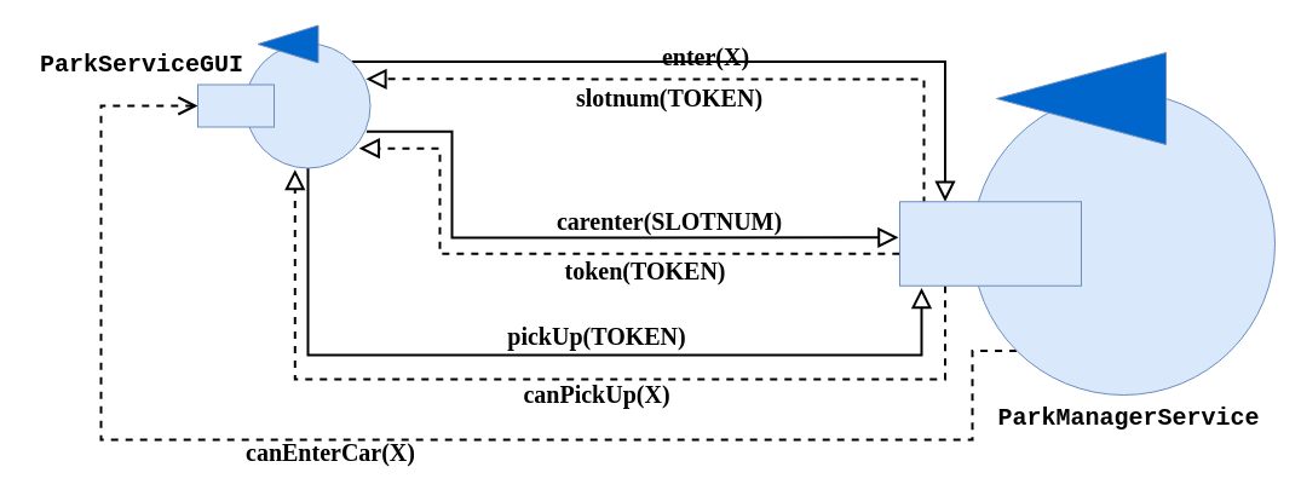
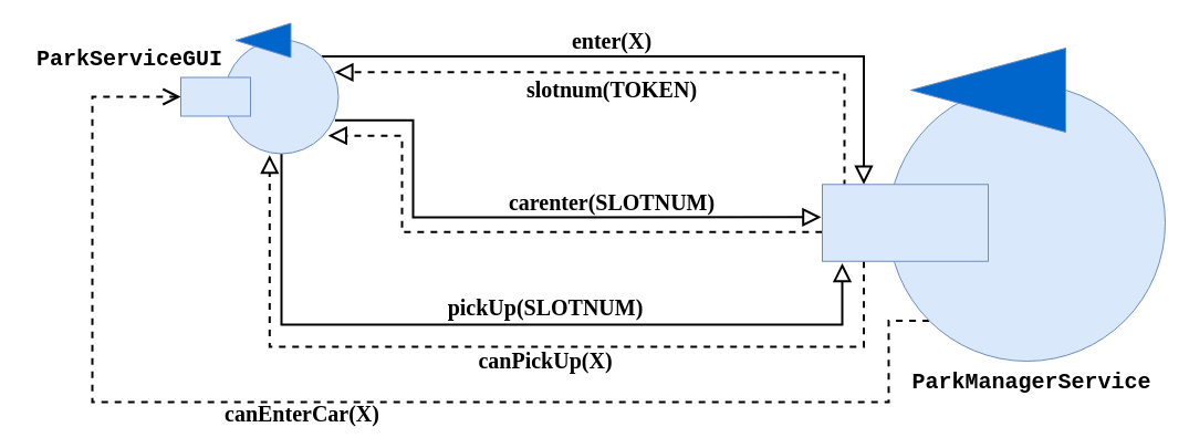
  <mxCell id="0" />
  <mxCell id="1" parent="0" />
  <mxCell id="2" style="edgeStyle=orthogonalEdgeStyle;rounded=0;orthogonalLoop=1;jettySize=auto;html=1;exitX=0;exitY=1;exitDx=0;exitDy=0;entryX=0;entryY=0.5;entryDx=0;entryDy=0;dashed=1;strokeWidth=2;endArrow=open;endFill=0;endSize=12;" edge="1" parent="1" source="3" target="12"><mxGeometry relative="1" as="geometry"><Array as="points"><mxPoint x="803" y="289" /><mxPoint x="803" y="363" /><mxPoint x="83" y="363" /><mxPoint x="83" y="87" /></Array></mxGeometry></mxCell>
  <mxCell id="3" value="" style="ellipse;whiteSpace=wrap;html=1;aspect=fixed;fillColor=#dae8fc;fontStyle=1;fontFamily=Courier New;fontSize=20;strokeColor=#6c8ebf;" parent="1" vertex="1"><mxGeometry x="803" y="76" width="250" height="250" as="geometry" /></mxCell>
  <mxCell id="4" value="" style="triangle;whiteSpace=wrap;html=1;rotation=-180;strokeColor=#6C8EBF;fillColor=#0066CC;" parent="1" vertex="1"><mxGeometry x="823" y="43" width="140" height="76" as="geometry" /></mxCell>
  <mxCell id="5" value="ParkManagerService" style="text;html=1;strokeColor=none;fillColor=none;align=center;verticalAlign=middle;whiteSpace=wrap;rounded=0;fontFamily=Courier New;fontStyle=1;fontSize=20;" parent="1" vertex="1"><mxGeometry x="811.75" y="334.5" width="241.25" height="20" as="geometry" /></mxCell>
  <mxCell id="6" style="edgeStyle=orthogonalEdgeStyle;rounded=0;orthogonalLoop=1;jettySize=auto;html=1;exitX=1;exitY=0;exitDx=0;exitDy=0;endArrow=block;endFill=0;endSize=12;entryX=0.25;entryY=0;entryDx=0;entryDy=0;strokeWidth=2;" parent="1" source="9" target="16" edge="1"><mxGeometry relative="1" as="geometry"><mxPoint x="783" y="173" as="targetPoint" /></mxGeometry></mxCell>
  <mxCell id="7" style="edgeStyle=orthogonalEdgeStyle;rounded=0;orthogonalLoop=1;jettySize=auto;html=1;exitX=0.97;exitY=0.706;exitDx=0;exitDy=0;entryX=-0.007;entryY=0.426;entryDx=0;entryDy=0;fontFamily=Verdana;fontSize=20;endArrow=block;endFill=0;endSize=12;strokeWidth=2;entryPerimeter=0;exitPerimeter=0;" parent="1" source="9" target="16" edge="1"><mxGeometry relative="1" as="geometry"><Array as="points"><mxPoint x="373" y="108" /><mxPoint x="373" y="196" /></Array></mxGeometry></mxCell>
  <mxCell id="8" style="edgeStyle=orthogonalEdgeStyle;rounded=0;orthogonalLoop=1;jettySize=auto;html=1;entryX=0.12;entryY=1.024;entryDx=0;entryDy=0;fontFamily=Verdana;fontSize=20;endArrow=block;endFill=0;endSize=12;strokeWidth=2;entryPerimeter=0;" parent="1" source="9" target="16" edge="1"><mxGeometry relative="1" as="geometry"><Array as="points"><mxPoint x="254" y="293" /><mxPoint x="761" y="293" /></Array></mxGeometry></mxCell>
  <mxCell id="9" value="" style="ellipse;whiteSpace=wrap;html=1;aspect=fixed;fillColor=#dae8fc;fontStyle=1;fontFamily=Courier New;fontSize=20;strokeColor=#6c8ebf;" parent="1" vertex="1"><mxGeometry x="202.5" y="35.5" width="103" height="103" as="geometry" /></mxCell>
  <mxCell id="10" value="" style="triangle;whiteSpace=wrap;html=1;rotation=-180;strokeColor=#6C8EBF;fillColor=#0066CC;" parent="1" vertex="1"><mxGeometry x="212.5" y="20.5" width="50" height="31" as="geometry" /></mxCell>
  <mxCell id="11" value="ParkServiceGUI" style="text;html=1;strokeColor=none;fillColor=none;align=center;verticalAlign=middle;whiteSpace=wrap;rounded=0;fontFamily=Courier New;fontStyle=1;fontSize=20;" parent="1" vertex="1"><mxGeometry x="20.5" y="43" width="192" height="20" as="geometry" /></mxCell>
  <mxCell id="12" value="" style="rounded=0;whiteSpace=wrap;html=1;shadow=0;fontFamily=Courier New;fontSize=20;strokeColor=#6c8ebf;fillColor=#dae8fc;" parent="1" vertex="1"><mxGeometry x="163" y="69.5" width="63" height="35" as="geometry" /></mxCell>
  <mxCell id="13" style="edgeStyle=orthogonalEdgeStyle;rounded=0;orthogonalLoop=1;jettySize=auto;html=1;entryX=0.965;entryY=0.285;entryDx=0;entryDy=0;entryPerimeter=0;endArrow=block;endFill=0;endSize=12;dashed=1;strokeWidth=2;" parent="1" target="9" edge="1"><mxGeometry relative="1" as="geometry"><mxPoint x="763" y="166" as="sourcePoint" /><Array as="points"><mxPoint x="762" y="166" /><mxPoint x="763" y="166" /><mxPoint x="763" y="65" /></Array></mxGeometry></mxCell>
  <mxCell id="14" style="edgeStyle=orthogonalEdgeStyle;rounded=0;orthogonalLoop=1;jettySize=auto;html=1;entryX=0.91;entryY=0.842;entryDx=0;entryDy=0;entryPerimeter=0;fontFamily=Verdana;fontSize=20;endArrow=block;endFill=0;endSize=12;strokeWidth=2;dashed=1;exitX=-0.001;exitY=0.62;exitDx=0;exitDy=0;exitPerimeter=0;" parent="1" source="16" target="9" edge="1"><mxGeometry relative="1" as="geometry"><mxPoint x="742" y="209" as="sourcePoint" /><Array as="points"><mxPoint x="363" y="209" /><mxPoint x="363" y="122" /></Array></mxGeometry></mxCell>
  <mxCell id="15" style="edgeStyle=orthogonalEdgeStyle;rounded=0;orthogonalLoop=1;jettySize=auto;html=1;exitX=0.25;exitY=1;exitDx=0;exitDy=0;entryX=0.396;entryY=1.011;entryDx=0;entryDy=0;entryPerimeter=0;fontFamily=Verdana;fontSize=20;endArrow=block;endFill=0;endSize=12;strokeWidth=2;dashed=1;" parent="1" source="16" target="9" edge="1"><mxGeometry relative="1" as="geometry"><Array as="points"><mxPoint x="781" y="313" /><mxPoint x="243" y="313" /></Array></mxGeometry></mxCell>
  <mxCell id="16" value="" style="rounded=0;whiteSpace=wrap;html=1;shadow=0;fontFamily=Courier New;fontSize=20;strokeColor=#6c8ebf;fillColor=#dae8fc;" parent="1" vertex="1"><mxGeometry x="743" y="166.25" width="150" height="69.5" as="geometry" /></mxCell>
- <mxCell id="17" value="enter(X)" style="text;html=1;strokeColor=none;fillColor=none;align=center;verticalAlign=middle;whiteSpace=wrap;rounded=0;fontFamily=Verdana;fontSize=20;fontStyle=1" parent="1" vertex="1"><mxGeometry x="453" y="36" width="260" height="20" as="geometry" /></mxCell>
+ <mxCell id="17" value="enter(X)" style="text;html=1;strokeColor=none;fillColor=none;align=center;verticalAlign=middle;whiteSpace=wrap;rounded=0;fontFamily=Verdana;fontSize=20;fontStyle=1" parent="1" vertex="1"><mxGeometry x="423" y="26" width="260" height="20" as="geometry" /></mxCell>
  <mxCell id="18" value="slotnum(TOKEN)" style="text;html=1;strokeColor=none;fillColor=none;align=center;verticalAlign=middle;whiteSpace=wrap;rounded=0;fontFamily=Verdana;fontSize=20;fontStyle=1" parent="1" vertex="1"><mxGeometry x="423" y="69.5" width="260" height="20" as="geometry" /></mxCell>
  <mxCell id="19" value="carenter(SLOTNUM)" style="text;html=1;strokeColor=none;fillColor=none;align=center;verticalAlign=middle;whiteSpace=wrap;rounded=0;fontFamily=Verdana;fontSize=20;fontStyle=1" parent="1" vertex="1"><mxGeometry x="423" y="172" width="260" height="20" as="geometry" /></mxCell>
- <mxCell id="20" value="token(TOKEN)" style="text;html=1;strokeColor=none;fillColor=none;align=center;verticalAlign=middle;whiteSpace=wrap;rounded=0;fontFamily=Verdana;fontSize=20;fontStyle=1" parent="1" vertex="1"><mxGeometry x="403" y="213" width="260" height="20" as="geometry" /></mxCell>
- <mxCell id="21" value="pickUp(TOKEN)" style="text;html=1;strokeColor=none;fillColor=none;align=center;verticalAlign=middle;whiteSpace=wrap;rounded=0;fontFamily=Verdana;fontSize=20;fontStyle=1" parent="1" vertex="1"><mxGeometry x="363" y="267" width="260" height="20" as="geometry" /></mxCell>
+ <mxCell id="21" value="pickUp(SLOTNUM)" style="text;html=1;strokeColor=none;fillColor=none;align=center;verticalAlign=middle;whiteSpace=wrap;rounded=0;fontFamily=Verdana;fontSize=20;fontStyle=1" parent="1" vertex="1"><mxGeometry x="363" y="267" width="260" height="20" as="geometry" /></mxCell>
  <mxCell id="22" value="canPickUp(X)" style="text;html=1;strokeColor=none;fillColor=none;align=center;verticalAlign=middle;whiteSpace=wrap;rounded=0;fontFamily=Verdana;fontSize=20;fontStyle=1" parent="1" vertex="1"><mxGeometry x="363" y="314.5" width="260" height="20" as="geometry" /></mxCell>
  <mxCell id="23" style="edgeStyle=orthogonalEdgeStyle;rounded=0;orthogonalLoop=1;jettySize=auto;html=1;exitX=0.5;exitY=1;exitDx=0;exitDy=0;" edge="1" parent="1" source="11" target="11"><mxGeometry relative="1" as="geometry" /></mxCell>
  <mxCell id="24" value="canEnterCar(X)" style="text;html=1;strokeColor=none;fillColor=none;align=center;verticalAlign=middle;whiteSpace=wrap;rounded=0;fontFamily=Verdana;fontSize=20;fontStyle=1" vertex="1" parent="1"><mxGeometry x="143" y="363" width="260" height="20" as="geometry" /></mxCell>
